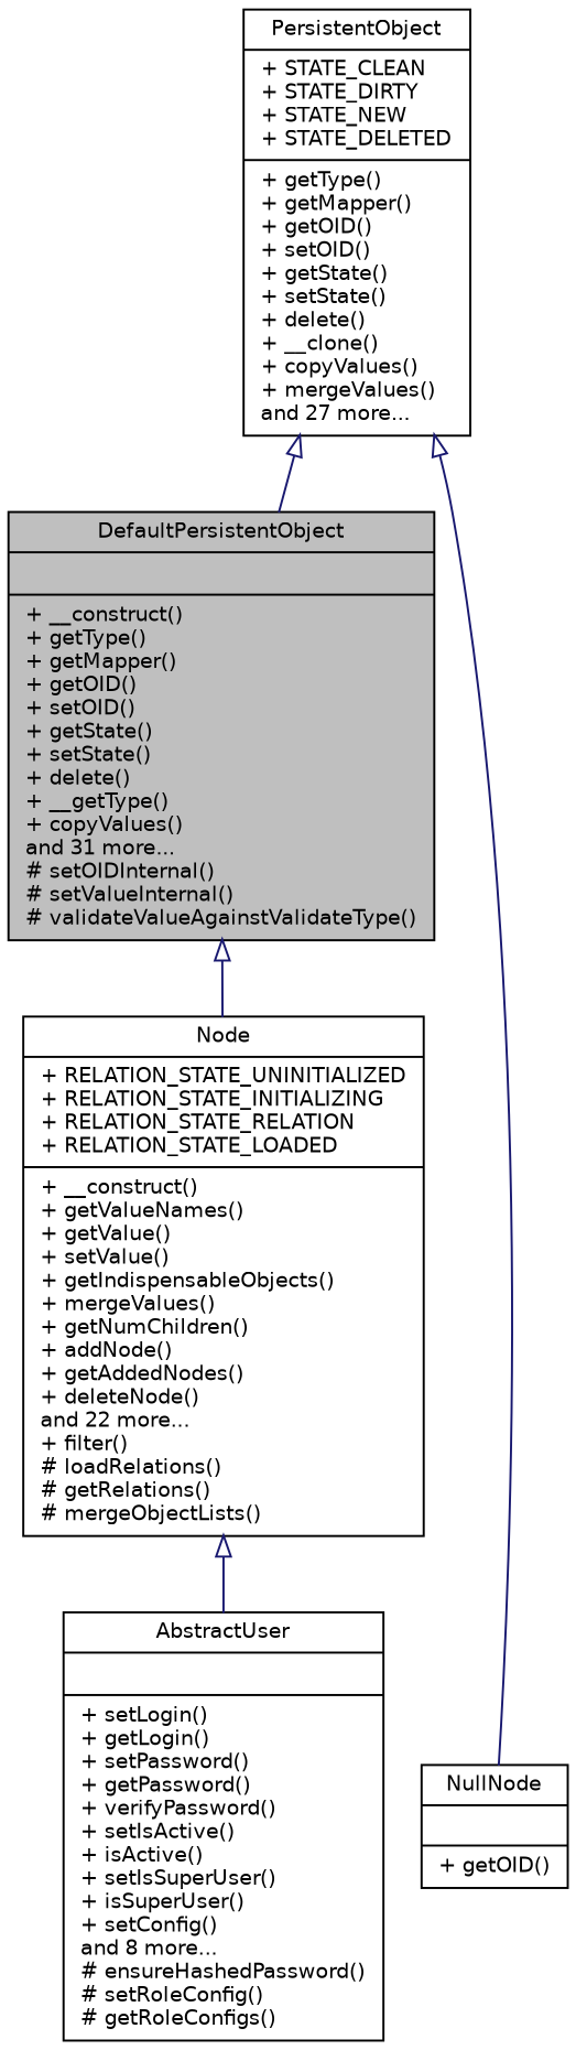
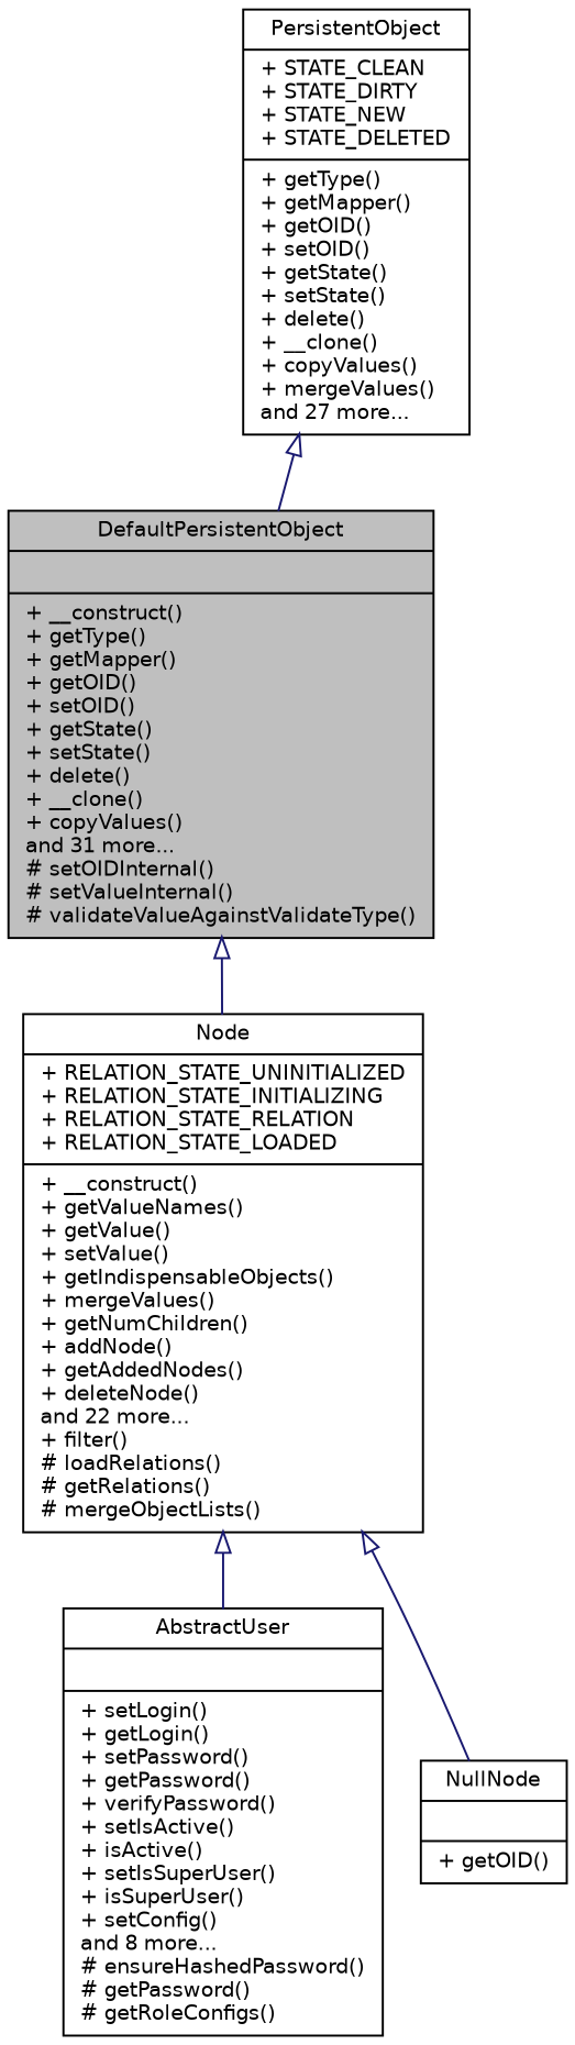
  digraph {
    node [color=black fillcolor=white fontname=Helvetica fontsize=10 shape=record style=filled]
    edge [arrowtail=onormal color=midnightblue dir=back fontname=Helvetica fontsize=10 labelfontname=Helvetica labelfontsize=10 style=solid]
-   n1 [fillcolor=grey75 fontcolor=black height=0.2 label="{DefaultPersistentObject\n||+ __construct()\l+ getType()\l+ getMapper()\l+ getOID()\l+ setOID()\l+ getState()\l+ setState()\l+ delete()\l+ __getType()\l+ copyValues()\land 31 more...\l# setOIDInternal()\l# setValueInternal()\l# validateValueAgainstValidateType()\l}" width=0.4]
+   n1 [fillcolor=grey75 fontcolor=black height=0.2 label="{DefaultPersistentObject\n||+ __construct()\l+ getType()\l+ getMapper()\l+ getOID()\l+ setOID()\l+ getState()\l+ setState()\l+ delete()\l+ __clone()\l+ copyValues()\land 31 more...\l# setOIDInternal()\l# setValueInternal()\l# validateValueAgainstValidateType()\l}" width=0.4]
    n2 [height=0.2 label="{Node\n|+ RELATION_STATE_UNINITIALIZED\l+ RELATION_STATE_INITIALIZING\l+ RELATION_STATE_RELATION\l+ RELATION_STATE_LOADED\l|+ __construct()\l+ getValueNames()\l+ getValue()\l+ setValue()\l+ getIndispensableObjects()\l+ mergeValues()\l+ getNumChildren()\l+ addNode()\l+ getAddedNodes()\l+ deleteNode()\land 22 more...\l+ filter()\l# loadRelations()\l# getRelations()\l# mergeObjectLists()\l}" width=0.4]
    n3 [height=0.2 label="{NullNode\n||+ getOID()\l}" width=0.4]
-   n4 [height=0.2 label="{AbstractUser\n||+ setLogin()\l+ getLogin()\l+ setPassword()\l+ getPassword()\l+ verifyPassword()\l+ setIsActive()\l+ isActive()\l+ setIsSuperUser()\l+ isSuperUser()\l+ setConfig()\land 8 more...\l# ensureHashedPassword()\l# setRoleConfig()\l# getRoleConfigs()\l}" width=0.4]
+   n4 [height=0.2 label="{AbstractUser\n||+ setLogin()\l+ getLogin()\l+ setPassword()\l+ getPassword()\l+ verifyPassword()\l+ setIsActive()\l+ isActive()\l+ setIsSuperUser()\l+ isSuperUser()\l+ setConfig()\land 8 more...\l# ensureHashedPassword()\l# getPassword()\l# getRoleConfigs()\l}" width=0.4]
    n5 [height=0.2 label="{PersistentObject\n|+ STATE_CLEAN\l+ STATE_DIRTY\l+ STATE_NEW\l+ STATE_DELETED\l|+ getType()\l+ getMapper()\l+ getOID()\l+ setOID()\l+ getState()\l+ setState()\l+ delete()\l+ __clone()\l+ copyValues()\l+ mergeValues()\land 27 more...\l}" width=0.4]
    n1 -> n2
-   n5 -> n3
+   n2 -> n3
    n2 -> n4
    n5 -> n1
  }
